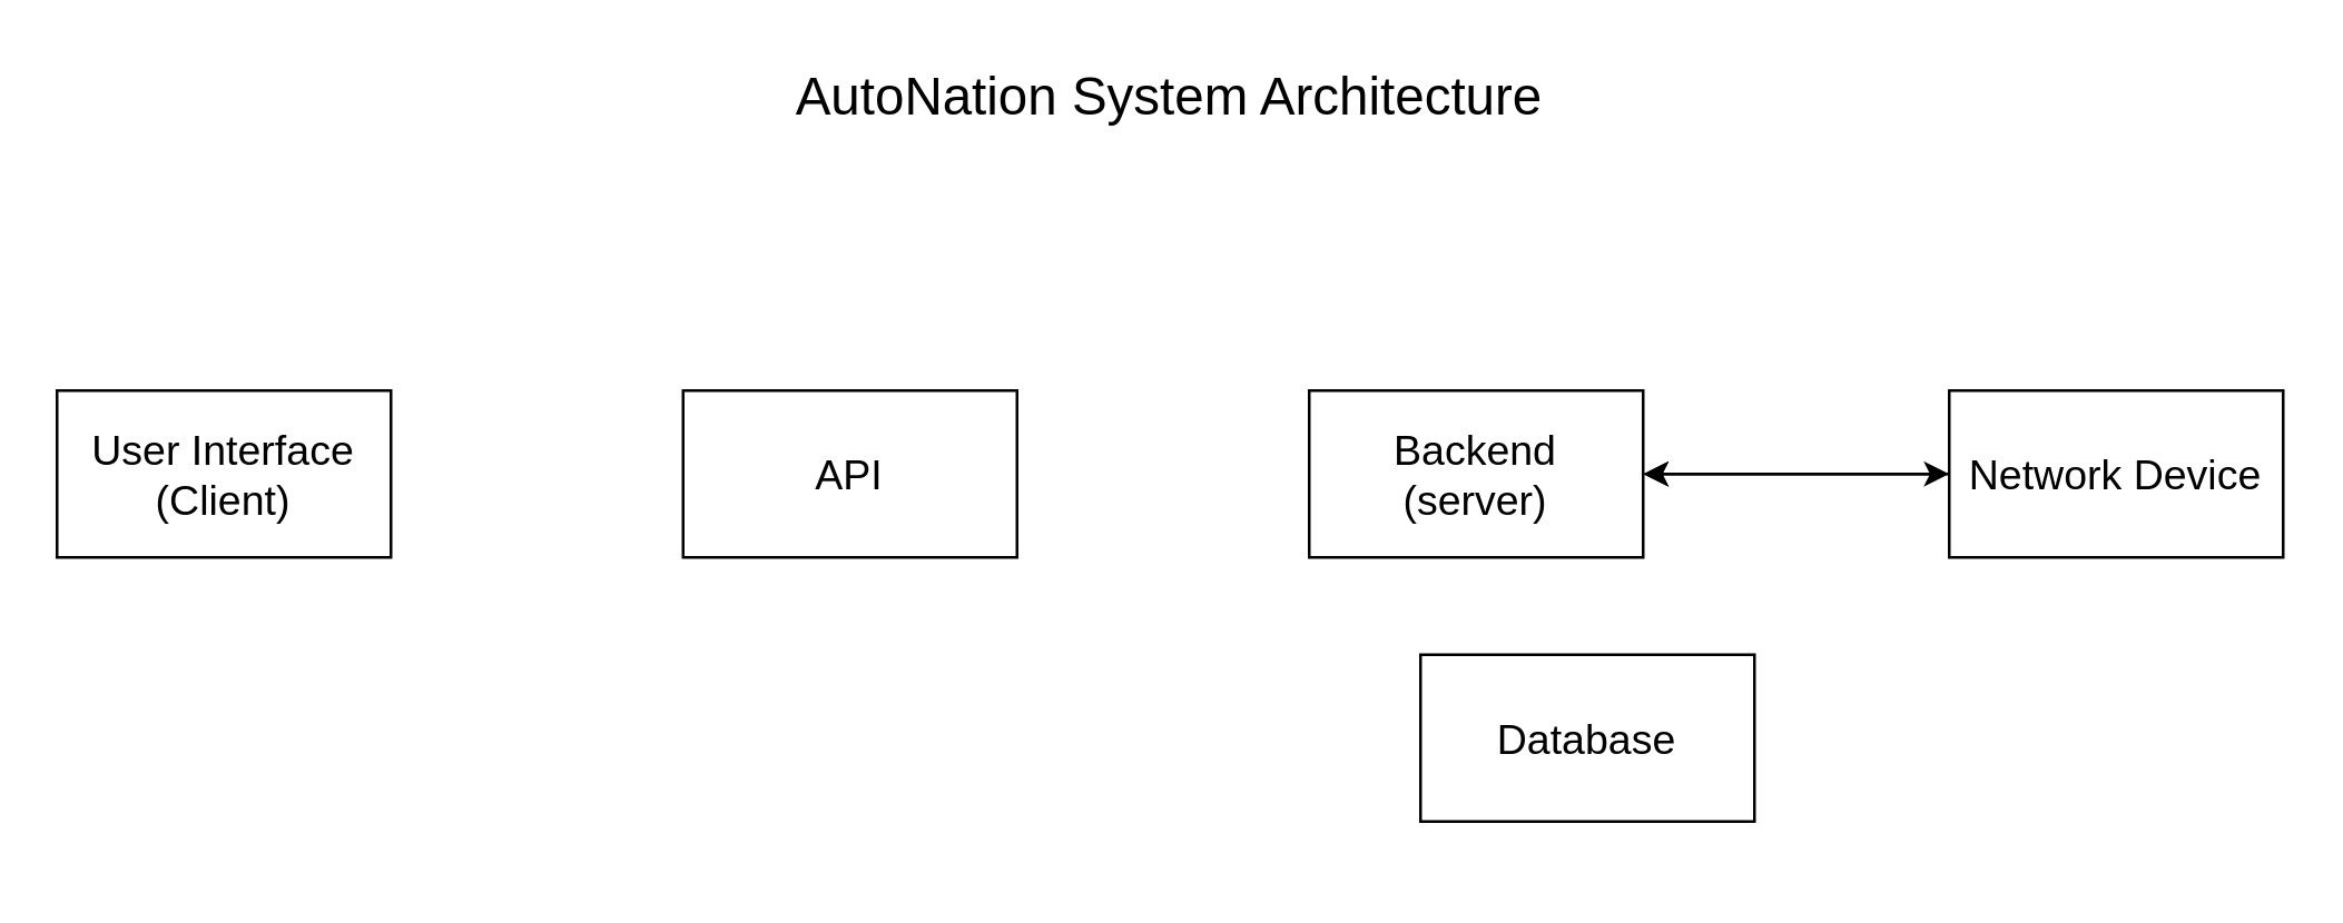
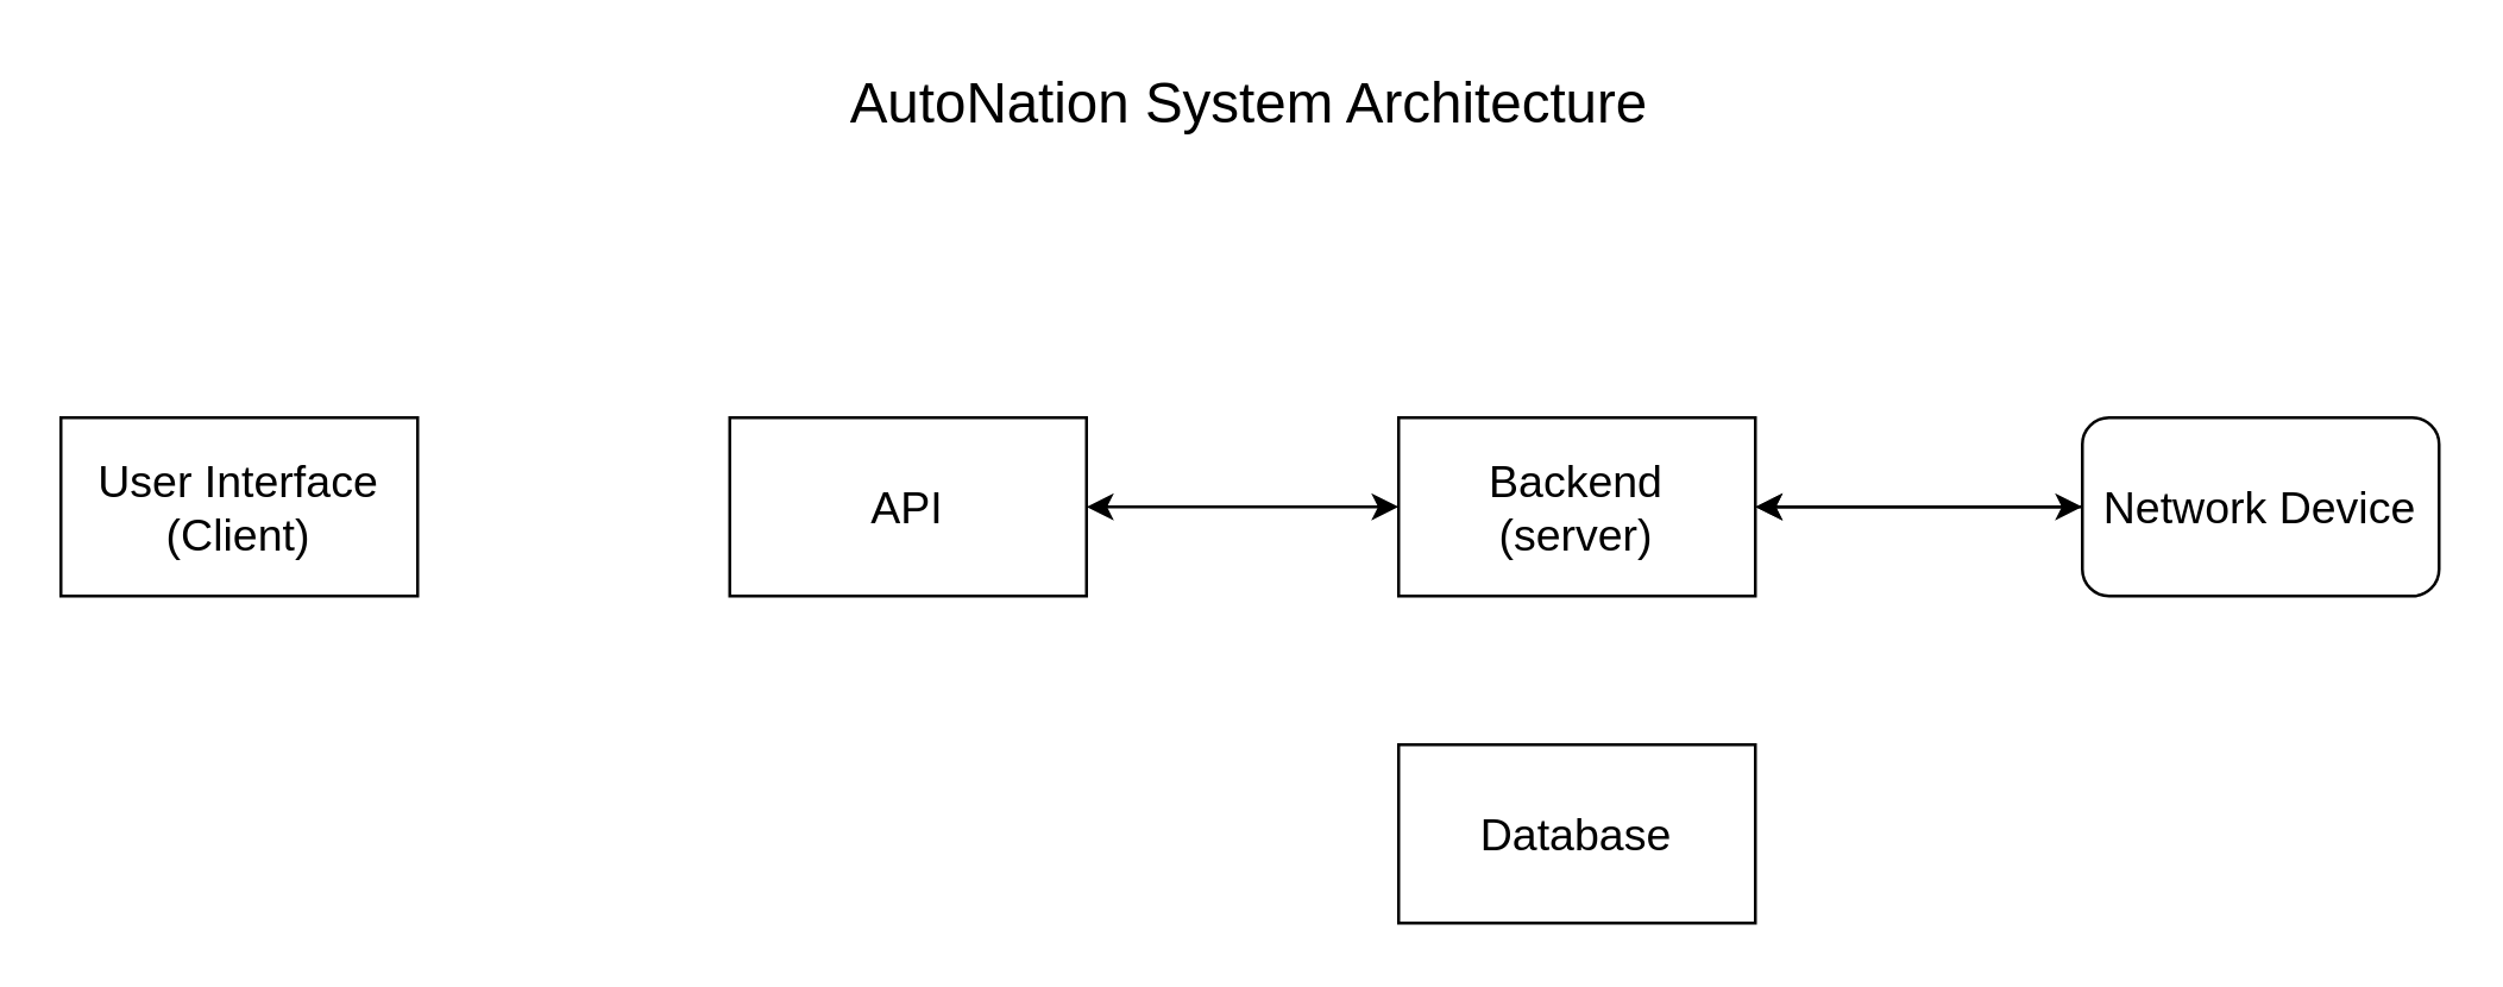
  <mxCell id="0" />
  <mxCell id="1" parent="0" />
  <mxCell id="2" value="&lt;font style=&quot;font-size: 19px;&quot;&gt;AutoNation System Architecture&lt;br&gt;&lt;/font&gt;" style="text;html=1;strokeColor=none;fillColor=none;align=center;verticalAlign=middle;whiteSpace=wrap;rounded=0;" vertex="1" parent="1"><mxGeometry x="265" y="20" width="310" height="30" as="geometry" /></mxCell>
  <mxCell id="3" value="&lt;div style=&quot;font-size: 15px;&quot;&gt;&lt;font style=&quot;font-size: 15px;&quot;&gt;User Interface&lt;/font&gt;&lt;/div&gt;&lt;div style=&quot;font-size: 15px;&quot;&gt;&lt;font style=&quot;font-size: 15px;&quot;&gt;(Client)&lt;font style=&quot;font-size: 15px;&quot;&gt;&lt;br&gt;&lt;/font&gt;&lt;/font&gt;&lt;/div&gt;" style="rounded=0;whiteSpace=wrap;html=1;" vertex="1" parent="1"><mxGeometry x="20" y="140" width="120" height="60" as="geometry" /></mxCell>
+ <mxCell id="4" style="edgeStyle=orthogonalEdgeStyle;rounded=0;orthogonalLoop=1;jettySize=auto;html=1;entryX=0;entryY=0.5;entryDx=0;entryDy=0;startArrow=classic;startFill=1;" edge="1" parent="1" source="5" target="6"><mxGeometry relative="1" as="geometry" /></mxCell>
  <mxCell id="5" value="&lt;font style=&quot;font-size: 15px;&quot;&gt;API&lt;/font&gt;" style="rounded=0;whiteSpace=wrap;html=1;" vertex="1" parent="1"><mxGeometry x="245" y="140" width="120" height="60" as="geometry" /></mxCell>
  <mxCell id="6" value="&lt;div&gt;&lt;font style=&quot;font-size: 15px;&quot;&gt;Backend&lt;/font&gt;&lt;/div&gt;&lt;div&gt;&lt;font style=&quot;font-size: 15px;&quot;&gt;(server)&lt;br&gt;&lt;/font&gt;&lt;/div&gt;" style="rounded=0;whiteSpace=wrap;html=1;" vertex="1" parent="1"><mxGeometry x="470" y="140" width="120" height="60" as="geometry" /></mxCell>
- <mxCell id="7" value="&lt;font style=&quot;font-size: 15px;&quot;&gt;Database&lt;/font&gt;" style="rounded=0;whiteSpace=wrap;html=1;" vertex="1" parent="1"><mxGeometry x="510" y="235" width="120" height="60" as="geometry" /></mxCell>
+ <mxCell id="7" value="&lt;font style=&quot;font-size: 15px;&quot;&gt;Database&lt;/font&gt;" style="rounded=0;whiteSpace=wrap;html=1;" vertex="1" parent="1"><mxGeometry x="470" y="250" width="120" height="60" as="geometry" /></mxCell>
  <mxCell id="8" style="edgeStyle=orthogonalEdgeStyle;rounded=0;orthogonalLoop=1;jettySize=auto;html=1;entryX=1;entryY=0.5;entryDx=0;entryDy=0;" edge="1" parent="1" source="10" target="6"><mxGeometry relative="1" as="geometry" /></mxCell>
  <mxCell id="9" value="" style="edgeStyle=orthogonalEdgeStyle;rounded=0;orthogonalLoop=1;jettySize=auto;html=1;startArrow=classic;startFill=1;" edge="1" parent="1" source="10" target="6"><mxGeometry relative="1" as="geometry" /></mxCell>
- <mxCell id="10" value="&lt;font style=&quot;font-size: 15px;&quot;&gt;Network Device&lt;br&gt;&lt;/font&gt;" style="rounded=0;whiteSpace=wrap;html=1;" vertex="1" parent="1"><mxGeometry x="700" y="140" width="120" height="60" as="geometry" /></mxCell>
+ <mxCell id="10" value="&lt;font style=&quot;font-size: 15px;&quot;&gt;Network Device&lt;br&gt;&lt;/font&gt;" style="whiteSpace=wrap;html=1;rounded=1;" vertex="1" parent="1"><mxGeometry x="700" y="140" width="120" height="60" as="geometry" /></mxCell>
